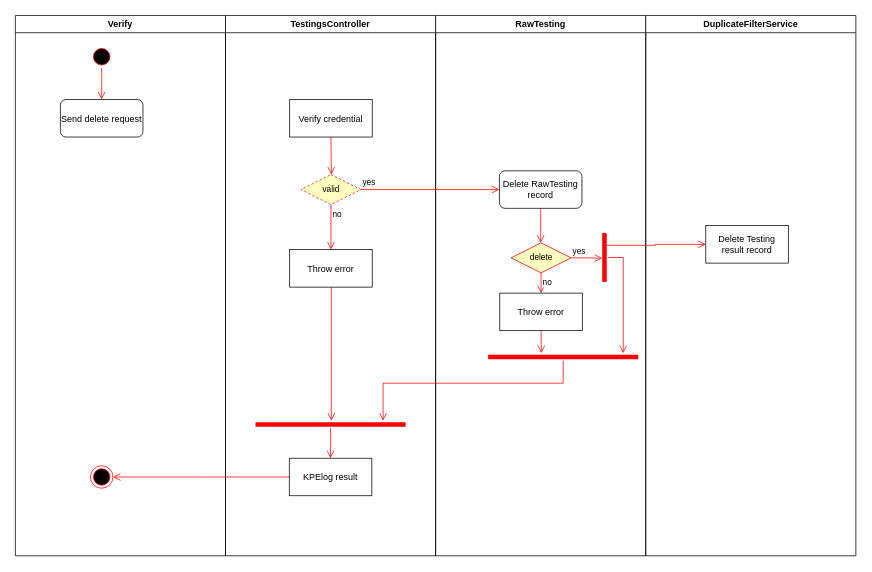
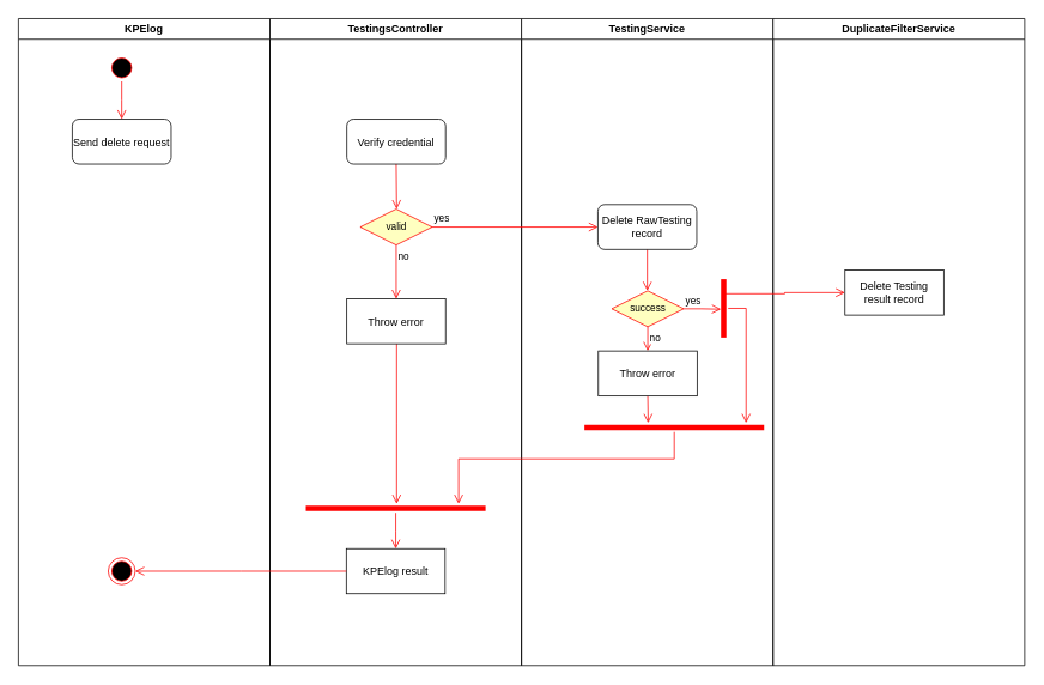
  <mxCell id="0" />
  <mxCell id="1" parent="0" />
- <mxCell id="2" value="Verify" style="swimlane;whiteSpace=wrap" parent="1" vertex="1"><mxGeometry x="20" y="20" width="280" height="720" as="geometry" /></mxCell>
+ <mxCell id="2" value="KPElog" style="swimlane;whiteSpace=wrap" parent="1" vertex="1"><mxGeometry x="20" y="20" width="280" height="720" as="geometry" /></mxCell>
  <mxCell id="3" value="" style="ellipse;shape=startState;fillColor=#000000;strokeColor=#ff0000;" parent="2" vertex="1"><mxGeometry x="100" y="40" width="30" height="30" as="geometry" /></mxCell>
  <mxCell id="4" value="" style="edgeStyle=elbowEdgeStyle;elbow=horizontal;verticalAlign=bottom;endArrow=open;endSize=8;strokeColor=#FF0000;endFill=1;rounded=0;entryX=0.5;entryY=0;entryDx=0;entryDy=0;" parent="2" source="3" target="5" edge="1"><mxGeometry x="100" y="40" as="geometry"><mxPoint x="115.5" y="110" as="targetPoint" /></mxGeometry></mxCell>
  <mxCell id="5" value="Send delete request" style="rounded=1;" vertex="1" parent="2"><mxGeometry x="60" y="112" width="110" height="50" as="geometry" /></mxCell>
  <mxCell id="6" value="" style="ellipse;html=1;shape=endState;fillColor=#000000;strokeColor=#ff0000;fontFamily=Helvetica;fontSize=11;fontColor=default;" vertex="1" parent="2"><mxGeometry x="100" y="600" width="30" height="30" as="geometry" /></mxCell>
  <mxCell id="7" value="TestingsController" style="swimlane;whiteSpace=wrap" parent="1" vertex="1"><mxGeometry x="300" y="20" width="280" height="720" as="geometry" /></mxCell>
  <mxCell id="8" style="edgeStyle=elbowEdgeStyle;shape=connector;rounded=0;orthogonalLoop=1;jettySize=auto;elbow=horizontal;html=1;exitX=0.5;exitY=1;exitDx=0;exitDy=0;entryX=0.5;entryY=0;entryDx=0;entryDy=0;labelBackgroundColor=default;strokeColor=#FF0000;fontFamily=Helvetica;fontSize=11;fontColor=default;endArrow=open;endFill=1;endSize=8;" edge="1" parent="7" source="9" target="10"><mxGeometry relative="1" as="geometry" /></mxCell>
- <mxCell id="9" value="Verify credential" style="" parent="7" vertex="1"><mxGeometry x="85.5" y="112" width="110" height="50" as="geometry" /></mxCell>
- <mxCell id="10" value="valid" style="rhombus;whiteSpace=wrap;html=1;fontColor=#000000;fillColor=#ffffc0;strokeColor=#ff0000;fontFamily=Helvetica;fontSize=11;dashed=1;" vertex="1" parent="7"><mxGeometry x="100.5" y="212" width="80" height="40" as="geometry" /></mxCell>
+ <mxCell id="9" value="Verify credential" style="rounded=1;" parent="7" vertex="1"><mxGeometry x="85.5" y="112" width="110" height="50" as="geometry" /></mxCell>
+ <mxCell id="10" value="valid" style="rhombus;whiteSpace=wrap;html=1;fontColor=#000000;fillColor=#ffffc0;strokeColor=#ff0000;fontFamily=Helvetica;fontSize=11;" vertex="1" parent="7"><mxGeometry x="100.5" y="212" width="80" height="40" as="geometry" /></mxCell>
  <mxCell id="11" value="no" style="edgeStyle=orthogonalEdgeStyle;html=1;align=left;verticalAlign=top;endArrow=open;endSize=8;strokeColor=#ff0000;rounded=0;labelBackgroundColor=default;fontFamily=Helvetica;fontSize=11;fontColor=default;shape=connector;elbow=horizontal;entryX=0.5;entryY=0;entryDx=0;entryDy=0;" edge="1" source="10" parent="7" target="13"><mxGeometry x="-1" relative="1" as="geometry"><mxPoint x="140.5" y="332" as="targetPoint" /><Array as="points" /></mxGeometry></mxCell>
  <mxCell id="12" style="edgeStyle=elbowEdgeStyle;shape=connector;rounded=0;orthogonalLoop=1;jettySize=auto;elbow=horizontal;html=1;labelBackgroundColor=default;strokeColor=#FF0000;fontFamily=Helvetica;fontSize=11;fontColor=default;endArrow=open;endFill=1;endSize=8;" edge="1" parent="7" source="13" target="14"><mxGeometry relative="1" as="geometry" /></mxCell>
  <mxCell id="13" value="Throw error" style="" vertex="1" parent="7"><mxGeometry x="85.5" y="312" width="110" height="50" as="geometry" /></mxCell>
  <mxCell id="14" value="" style="shape=line;html=1;strokeWidth=6;strokeColor=#ff0000;fontFamily=Helvetica;fontSize=11;fontColor=default;" vertex="1" parent="7"><mxGeometry x="40" y="540" width="200" height="10" as="geometry" /></mxCell>
  <mxCell id="15" value="" style="edgeStyle=orthogonalEdgeStyle;html=1;verticalAlign=bottom;endArrow=open;endSize=8;strokeColor=#ff0000;rounded=0;labelBackgroundColor=default;fontFamily=Helvetica;fontSize=11;fontColor=default;shape=connector;elbow=horizontal;" edge="1" source="14" parent="7"><mxGeometry relative="1" as="geometry"><mxPoint x="140" y="590" as="targetPoint" /></mxGeometry></mxCell>
  <mxCell id="16" value="KPElog result" style="" vertex="1" parent="7"><mxGeometry x="85" y="590" width="110" height="50" as="geometry" /></mxCell>
- <mxCell id="17" value="RawTesting" style="swimlane;whiteSpace=wrap" parent="1" vertex="1"><mxGeometry x="580" y="20" width="280" height="720" as="geometry" /></mxCell>
+ <mxCell id="17" value="TestingService" style="swimlane;whiteSpace=wrap" parent="1" vertex="1"><mxGeometry x="580" y="20" width="280" height="720" as="geometry" /></mxCell>
  <mxCell id="18" style="edgeStyle=elbowEdgeStyle;shape=connector;rounded=0;orthogonalLoop=1;jettySize=auto;elbow=horizontal;html=1;exitX=0.5;exitY=1;exitDx=0;exitDy=0;entryX=0.5;entryY=0;entryDx=0;entryDy=0;labelBackgroundColor=default;strokeColor=#FF0000;fontFamily=Helvetica;fontSize=11;fontColor=default;endArrow=open;endFill=1;endSize=8;" edge="1" parent="17" source="19" target="20"><mxGeometry relative="1" as="geometry" /></mxCell>
  <mxCell id="19" value="Delete RawTesting record" style="whiteSpace=wrap;rounded=1;" vertex="1" parent="17"><mxGeometry x="85" y="207" width="110" height="50" as="geometry" /></mxCell>
- <mxCell id="20" value="delete" style="rhombus;whiteSpace=wrap;html=1;fontColor=#000000;fillColor=#ffffc0;strokeColor=#ff0000;fontFamily=Helvetica;fontSize=11;" vertex="1" parent="17"><mxGeometry x="100.5" y="303" width="80" height="40" as="geometry" /></mxCell>
+ <mxCell id="20" value="success" style="rhombus;whiteSpace=wrap;html=1;fontColor=#000000;fillColor=#ffffc0;strokeColor=#ff0000;fontFamily=Helvetica;fontSize=11;" vertex="1" parent="17"><mxGeometry x="100.5" y="303" width="80" height="40" as="geometry" /></mxCell>
  <mxCell id="21" value="no" style="edgeStyle=orthogonalEdgeStyle;html=1;align=left;verticalAlign=top;endArrow=open;endSize=8;strokeColor=#ff0000;rounded=0;labelBackgroundColor=default;fontFamily=Helvetica;fontSize=11;fontColor=default;shape=connector;elbow=horizontal;entryX=0.5;entryY=0;entryDx=0;entryDy=0;" edge="1" source="20" parent="17" target="23"><mxGeometry x="-1" relative="1" as="geometry"><mxPoint x="140.5" y="392" as="targetPoint" /></mxGeometry></mxCell>
  <mxCell id="22" style="edgeStyle=elbowEdgeStyle;shape=connector;rounded=0;orthogonalLoop=1;jettySize=auto;elbow=horizontal;html=1;exitX=0.5;exitY=1;exitDx=0;exitDy=0;labelBackgroundColor=default;strokeColor=#FF0000;fontFamily=Helvetica;fontSize=11;fontColor=default;endArrow=open;endFill=1;endSize=8;" edge="1" parent="17" source="23" target="27"><mxGeometry relative="1" as="geometry" /></mxCell>
  <mxCell id="23" value="Throw error" style="" vertex="1" parent="17"><mxGeometry x="85.5" y="370" width="110" height="50" as="geometry" /></mxCell>
  <mxCell id="24" style="edgeStyle=elbowEdgeStyle;shape=connector;rounded=0;orthogonalLoop=1;jettySize=auto;elbow=horizontal;html=1;labelBackgroundColor=default;strokeColor=#FF0000;fontFamily=Helvetica;fontSize=11;fontColor=default;endArrow=open;endFill=1;endSize=8;" edge="1" parent="17" source="25" target="27"><mxGeometry relative="1" as="geometry"><mxPoint x="250" y="400" as="targetPoint" /><Array as="points"><mxPoint x="250" y="360" /></Array></mxGeometry></mxCell>
  <mxCell id="25" value="" style="shape=line;html=1;strokeWidth=6;strokeColor=#ff0000;fontFamily=Helvetica;fontSize=11;fontColor=default;flipV=1;direction=south;" vertex="1" parent="17"><mxGeometry x="220" y="290" width="10" height="65" as="geometry" /></mxCell>
  <mxCell id="26" value="yes" style="edgeStyle=orthogonalEdgeStyle;html=1;align=left;verticalAlign=bottom;endArrow=open;endSize=8;strokeColor=#ff0000;rounded=0;labelBackgroundColor=default;fontFamily=Helvetica;fontSize=11;fontColor=default;shape=connector;elbow=horizontal;entryX=0.485;entryY=0.8;entryDx=0;entryDy=0;entryPerimeter=0;" edge="1" source="20" parent="17" target="25"><mxGeometry x="-1" relative="1" as="geometry"><mxPoint x="230" y="312" as="targetPoint" /></mxGeometry></mxCell>
  <mxCell id="27" value="" style="shape=line;html=1;strokeWidth=6;strokeColor=#ff0000;fontFamily=Helvetica;fontSize=11;fontColor=default;" vertex="1" parent="17"><mxGeometry x="70" y="450" width="200" height="10" as="geometry" /></mxCell>
  <mxCell id="28" value="yes" style="edgeStyle=orthogonalEdgeStyle;html=1;align=left;verticalAlign=bottom;endArrow=open;endSize=8;strokeColor=#ff0000;rounded=0;labelBackgroundColor=default;fontFamily=Helvetica;fontSize=11;fontColor=default;shape=connector;elbow=horizontal;entryX=0;entryY=0.5;entryDx=0;entryDy=0;" edge="1" source="10" parent="1" target="19"><mxGeometry x="-1" relative="1" as="geometry"><mxPoint x="645.5" y="252" as="targetPoint" /></mxGeometry></mxCell>
  <mxCell id="29" value="DuplicateFilterService" style="swimlane;whiteSpace=wrap" vertex="1" parent="1"><mxGeometry x="860" y="20" width="280" height="720" as="geometry" /></mxCell>
  <mxCell id="30" value="Delete Testing result record" style="whiteSpace=wrap;" vertex="1" parent="29"><mxGeometry x="80" y="280" width="110" height="50" as="geometry" /></mxCell>
  <mxCell id="31" value="" style="edgeStyle=orthogonalEdgeStyle;html=1;verticalAlign=bottom;endArrow=open;endSize=8;strokeColor=#ff0000;rounded=0;labelBackgroundColor=default;fontFamily=Helvetica;fontSize=11;fontColor=default;shape=connector;elbow=horizontal;" edge="1" source="27" parent="1" target="14"><mxGeometry relative="1" as="geometry"><mxPoint x="460" y="530" as="targetPoint" /><Array as="points"><mxPoint x="750" y="510" /><mxPoint x="510" y="510" /></Array></mxGeometry></mxCell>
  <mxCell id="32" style="edgeStyle=elbowEdgeStyle;shape=connector;rounded=0;orthogonalLoop=1;jettySize=auto;elbow=horizontal;html=1;entryX=0;entryY=0.5;entryDx=0;entryDy=0;labelBackgroundColor=default;strokeColor=#FF0000;fontFamily=Helvetica;fontSize=11;fontColor=default;endArrow=open;endFill=1;endSize=8;exitX=0.75;exitY=0.5;exitDx=0;exitDy=0;exitPerimeter=0;" edge="1" parent="1" source="25" target="30"><mxGeometry relative="1" as="geometry" /></mxCell>
  <mxCell id="33" style="edgeStyle=elbowEdgeStyle;shape=connector;rounded=0;orthogonalLoop=1;jettySize=auto;elbow=horizontal;html=1;labelBackgroundColor=default;strokeColor=#FF0000;fontFamily=Helvetica;fontSize=11;fontColor=default;endArrow=open;endFill=1;endSize=8;" edge="1" parent="1" source="16" target="6"><mxGeometry relative="1" as="geometry"><mxPoint x="170" y="635" as="targetPoint" /></mxGeometry></mxCell>
